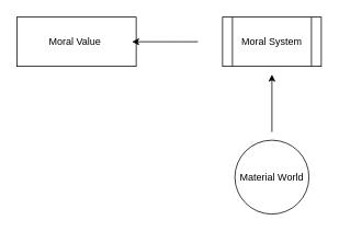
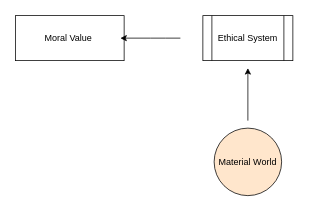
  <mxCell id="0" />
  <mxCell id="1" parent="0" />
  <mxCell id="2" value="Moral Value&amp;nbsp;" style="rounded=0;whiteSpace=wrap;html=1;" vertex="1" parent="1"><mxGeometry x="20" y="20" width="145" height="60" as="geometry" /></mxCell>
  <mxCell id="3" value="" style="endArrow=classic;html=1;rounded=0;" edge="1" parent="1"><mxGeometry width="50" height="50" relative="1" as="geometry"><mxPoint x="240" y="50" as="sourcePoint" /><mxPoint x="160" y="50" as="targetPoint" /><Array as="points"><mxPoint x="220" y="50" /><mxPoint x="200" y="50" /></Array></mxGeometry></mxCell>
- <mxCell id="4" value="Moral System" style="shape=process;whiteSpace=wrap;html=1;backgroundOutline=1;" vertex="1" parent="1"><mxGeometry x="270" y="20" width="120" height="60" as="geometry" /></mxCell>
- <mxCell id="5" value="Material World" style="ellipse;whiteSpace=wrap;html=1;aspect=fixed;" vertex="1" parent="1"><mxGeometry x="285" y="170" width="90" height="90" as="geometry" /></mxCell>
+ <mxCell id="4" value="Ethical System" style="shape=process;whiteSpace=wrap;html=1;backgroundOutline=1;" vertex="1" parent="1"><mxGeometry x="270" y="20" width="120" height="60" as="geometry" /></mxCell>
+ <mxCell id="5" value="Material World" style="ellipse;whiteSpace=wrap;html=1;aspect=fixed;fillColor=#ffe6cc;" vertex="1" parent="1"><mxGeometry x="285" y="170" width="90" height="90" as="geometry" /></mxCell>
  <mxCell id="6" value="" style="endArrow=classic;html=1;rounded=0;" edge="1" parent="1"><mxGeometry width="50" height="50" relative="1" as="geometry"><mxPoint x="330" y="160" as="sourcePoint" /><mxPoint x="330" y="90" as="targetPoint" /></mxGeometry></mxCell>
